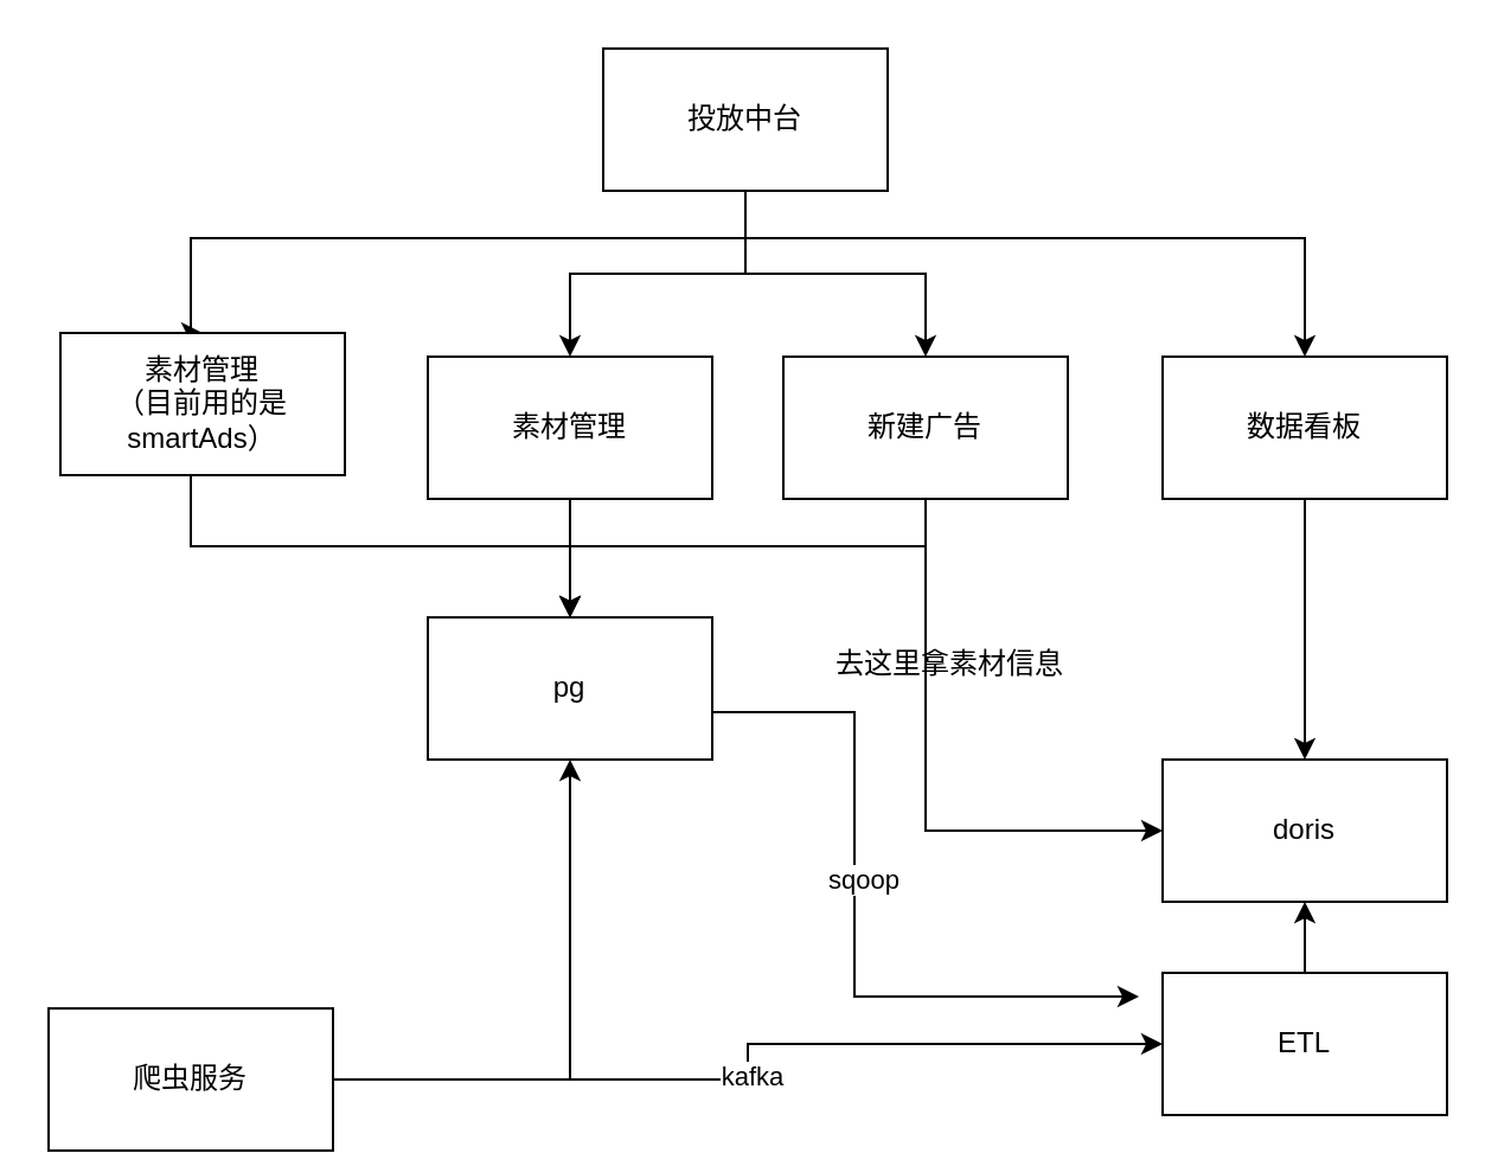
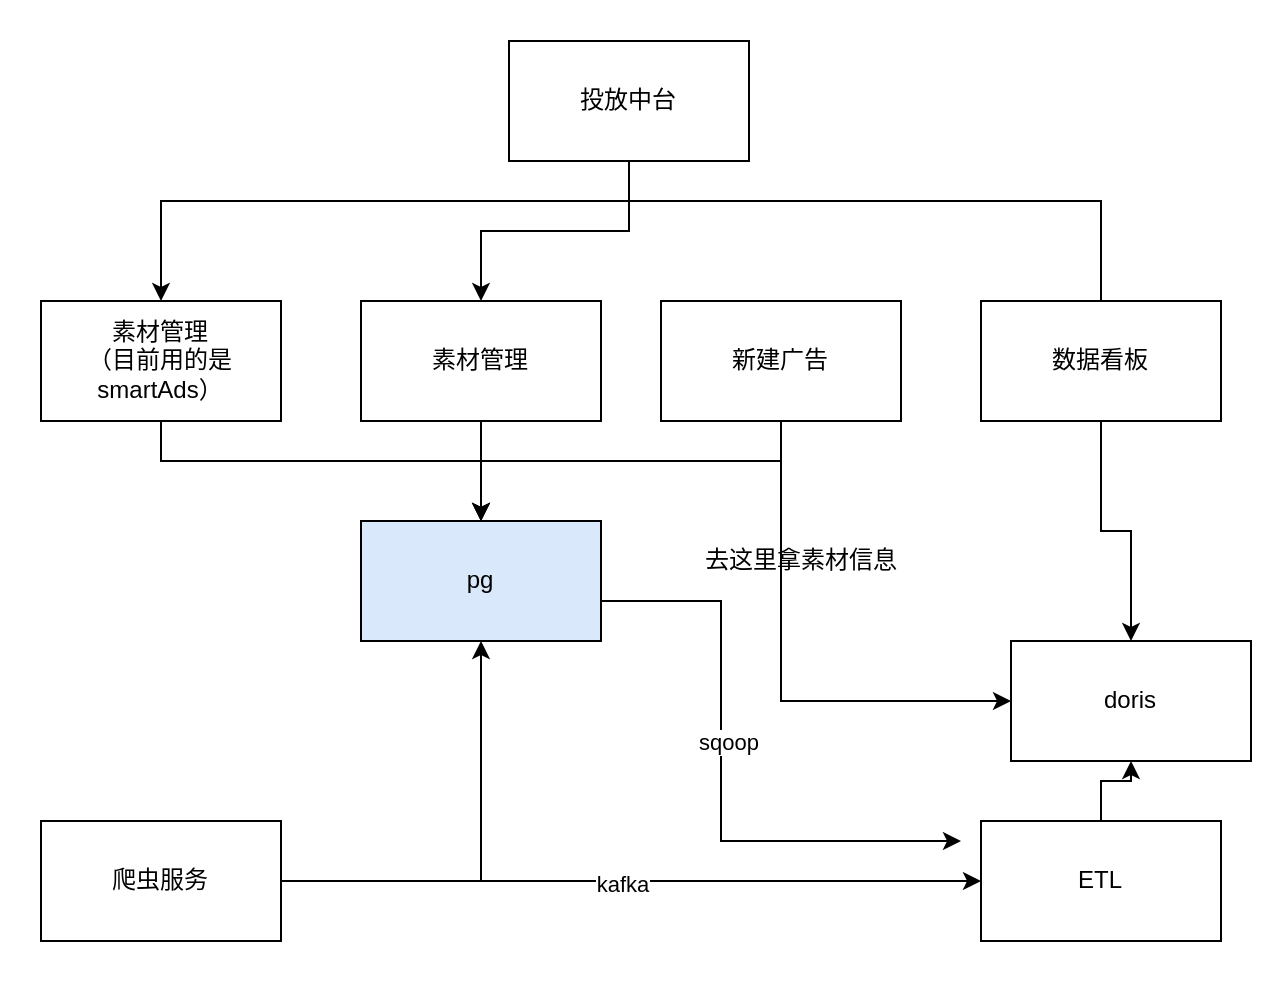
  <mxCell id="0" />
  <mxCell id="1" parent="0" />
  <mxCell id="2" style="edgeStyle=orthogonalEdgeStyle;rounded=0;orthogonalLoop=1;jettySize=auto;html=1;entryX=0.5;entryY=0;entryDx=0;entryDy=0;" edge="1" parent="1" source="6" target="8"><mxGeometry relative="1" as="geometry"><Array as="points"><mxPoint x="314" y="100" /><mxPoint x="80" y="100" /></Array></mxGeometry></mxCell>
  <mxCell id="3" style="edgeStyle=orthogonalEdgeStyle;rounded=0;orthogonalLoop=1;jettySize=auto;html=1;entryX=0.5;entryY=0;entryDx=0;entryDy=0;" edge="1" parent="1" source="6" target="10"><mxGeometry relative="1" as="geometry" /></mxCell>
- <mxCell id="4" style="edgeStyle=orthogonalEdgeStyle;rounded=0;orthogonalLoop=1;jettySize=auto;html=1;entryX=0.5;entryY=0;entryDx=0;entryDy=0;" edge="1" parent="1" source="6" target="13"><mxGeometry relative="1" as="geometry" /></mxCell>
- <mxCell id="5" style="edgeStyle=orthogonalEdgeStyle;rounded=0;orthogonalLoop=1;jettySize=auto;html=1;entryX=0.5;entryY=0;entryDx=0;entryDy=0;" edge="1" parent="1" source="6" target="15"><mxGeometry relative="1" as="geometry"><Array as="points"><mxPoint x="314" y="100" /><mxPoint x="550" y="100" /></Array></mxGeometry></mxCell>
+ <mxCell id="5" style="edgeStyle=orthogonalEdgeStyle;rounded=0;orthogonalLoop=1;jettySize=auto;html=1;entryX=0.5;entryY=0;entryDx=0;entryDy=0;endArrow=none;" edge="1" parent="1" source="6" target="15"><mxGeometry relative="1" as="geometry"><Array as="points"><mxPoint x="314" y="100" /><mxPoint x="550" y="100" /></Array></mxGeometry></mxCell>
  <mxCell id="6" value="投放中台" style="rounded=0;whiteSpace=wrap;html=1;" vertex="1" parent="1"><mxGeometry x="254" y="20" width="120" height="60" as="geometry" /></mxCell>
  <mxCell id="7" style="edgeStyle=orthogonalEdgeStyle;rounded=0;orthogonalLoop=1;jettySize=auto;html=1;entryX=0.5;entryY=0;entryDx=0;entryDy=0;" edge="1" parent="1" source="8" target="18"><mxGeometry relative="1" as="geometry"><Array as="points"><mxPoint x="80" y="230" /><mxPoint x="240" y="230" /></Array></mxGeometry></mxCell>
- <mxCell id="8" value="素材管理&lt;br&gt;（目前用的是smartAds）" style="rounded=0;whiteSpace=wrap;html=1;" vertex="1" parent="1"><mxGeometry x="25" y="140" width="120" height="60" as="geometry" /></mxCell>
+ <mxCell id="8" value="素材管理&lt;br&gt;（目前用的是smartAds）" style="rounded=0;whiteSpace=wrap;html=1;" vertex="1" parent="1"><mxGeometry x="20" y="150" width="120" height="60" as="geometry" /></mxCell>
  <mxCell id="9" style="edgeStyle=orthogonalEdgeStyle;rounded=0;orthogonalLoop=1;jettySize=auto;html=1;entryX=0.5;entryY=0;entryDx=0;entryDy=0;" edge="1" parent="1" source="10" target="18"><mxGeometry relative="1" as="geometry" /></mxCell>
  <mxCell id="10" value="素材管理" style="rounded=0;whiteSpace=wrap;html=1;" vertex="1" parent="1"><mxGeometry x="180" y="150" width="120" height="60" as="geometry" /></mxCell>
  <mxCell id="11" style="edgeStyle=orthogonalEdgeStyle;rounded=0;orthogonalLoop=1;jettySize=auto;html=1;entryX=0.5;entryY=0;entryDx=0;entryDy=0;" edge="1" parent="1" source="13" target="18"><mxGeometry relative="1" as="geometry"><Array as="points"><mxPoint x="390" y="230" /><mxPoint x="240" y="230" /></Array></mxGeometry></mxCell>
  <mxCell id="12" style="edgeStyle=orthogonalEdgeStyle;rounded=0;orthogonalLoop=1;jettySize=auto;html=1;entryX=0;entryY=0.5;entryDx=0;entryDy=0;" edge="1" parent="1" source="13" target="19"><mxGeometry relative="1" as="geometry"><Array as="points"><mxPoint x="390" y="350" /></Array></mxGeometry></mxCell>
  <mxCell id="13" value="新建广告" style="rounded=0;whiteSpace=wrap;html=1;" vertex="1" parent="1"><mxGeometry x="330" y="150" width="120" height="60" as="geometry" /></mxCell>
  <mxCell id="14" style="edgeStyle=orthogonalEdgeStyle;rounded=0;orthogonalLoop=1;jettySize=auto;html=1;entryX=0.5;entryY=0;entryDx=0;entryDy=0;" edge="1" parent="1" source="15" target="19"><mxGeometry relative="1" as="geometry" /></mxCell>
  <mxCell id="15" value="数据看板" style="rounded=0;whiteSpace=wrap;html=1;" vertex="1" parent="1"><mxGeometry x="490" y="150" width="120" height="60" as="geometry" /></mxCell>
  <mxCell id="16" style="edgeStyle=orthogonalEdgeStyle;rounded=0;orthogonalLoop=1;jettySize=auto;html=1;" edge="1" parent="1" source="18"><mxGeometry relative="1" as="geometry"><mxPoint x="480" y="420" as="targetPoint" /><Array as="points"><mxPoint x="360" y="300" /><mxPoint x="360" y="420" /></Array></mxGeometry></mxCell>
  <mxCell id="17" value="sqoop" style="edgeLabel;html=1;align=center;verticalAlign=middle;resizable=0;points=[];" vertex="1" connectable="0" parent="16"><mxGeometry x="-0.133" y="3" relative="1" as="geometry"><mxPoint as="offset" /></mxGeometry></mxCell>
- <mxCell id="18" value="pg" style="rounded=0;whiteSpace=wrap;html=1;" vertex="1" parent="1"><mxGeometry x="180" y="260" width="120" height="60" as="geometry" /></mxCell>
- <mxCell id="19" value="doris" style="rounded=0;whiteSpace=wrap;html=1;" vertex="1" parent="1"><mxGeometry x="490" y="320" width="120" height="60" as="geometry" /></mxCell>
+ <mxCell id="18" value="pg" style="rounded=0;whiteSpace=wrap;html=1;fillColor=#dae8fc;" vertex="1" parent="1"><mxGeometry x="180" y="260" width="120" height="60" as="geometry" /></mxCell>
+ <mxCell id="19" value="doris" style="rounded=0;whiteSpace=wrap;html=1;" vertex="1" parent="1"><mxGeometry x="505" y="320" width="120" height="60" as="geometry" /></mxCell>
  <mxCell id="20" style="edgeStyle=orthogonalEdgeStyle;rounded=0;orthogonalLoop=1;jettySize=auto;html=1;entryX=0.5;entryY=1;entryDx=0;entryDy=0;" edge="1" parent="1" source="23" target="18"><mxGeometry relative="1" as="geometry" /></mxCell>
  <mxCell id="21" style="edgeStyle=orthogonalEdgeStyle;rounded=0;orthogonalLoop=1;jettySize=auto;html=1;entryX=0;entryY=0.5;entryDx=0;entryDy=0;" edge="1" parent="1" source="23" target="25"><mxGeometry relative="1" as="geometry" /></mxCell>
  <mxCell id="22" value="kafka" style="edgeLabel;html=1;align=center;verticalAlign=middle;resizable=0;points=[];" vertex="1" connectable="0" parent="21"><mxGeometry x="-0.029" y="-1" relative="1" as="geometry"><mxPoint as="offset" /></mxGeometry></mxCell>
- <mxCell id="23" value="爬虫服务" style="rounded=0;whiteSpace=wrap;html=1;" vertex="1" parent="1"><mxGeometry x="20" y="425" width="120" height="60" as="geometry" /></mxCell>
+ <mxCell id="23" value="爬虫服务" style="rounded=0;whiteSpace=wrap;html=1;" vertex="1" parent="1"><mxGeometry x="20" y="410" width="120" height="60" as="geometry" /></mxCell>
  <mxCell id="24" style="edgeStyle=orthogonalEdgeStyle;rounded=0;orthogonalLoop=1;jettySize=auto;html=1;entryX=0.5;entryY=1;entryDx=0;entryDy=0;" edge="1" parent="1" source="25" target="19"><mxGeometry relative="1" as="geometry" /></mxCell>
  <mxCell id="25" value="ETL" style="rounded=0;whiteSpace=wrap;html=1;" vertex="1" parent="1"><mxGeometry x="490" y="410" width="120" height="60" as="geometry" /></mxCell>
  <mxCell id="26" value="去这里拿素材信息" style="text;html=1;align=center;verticalAlign=middle;resizable=0;points=[];autosize=1;" vertex="1" parent="1"><mxGeometry x="345" y="270" width="110" height="20" as="geometry" /></mxCell>
